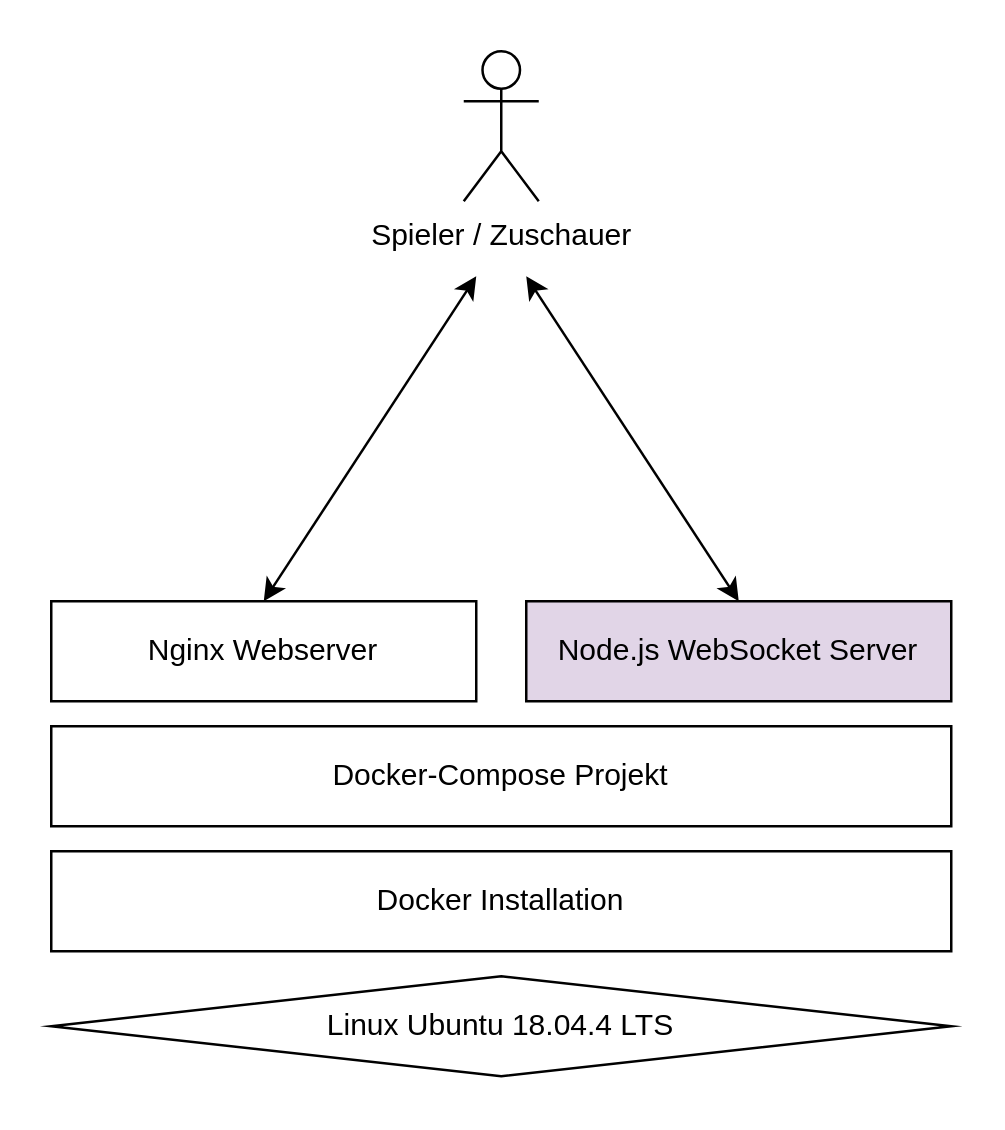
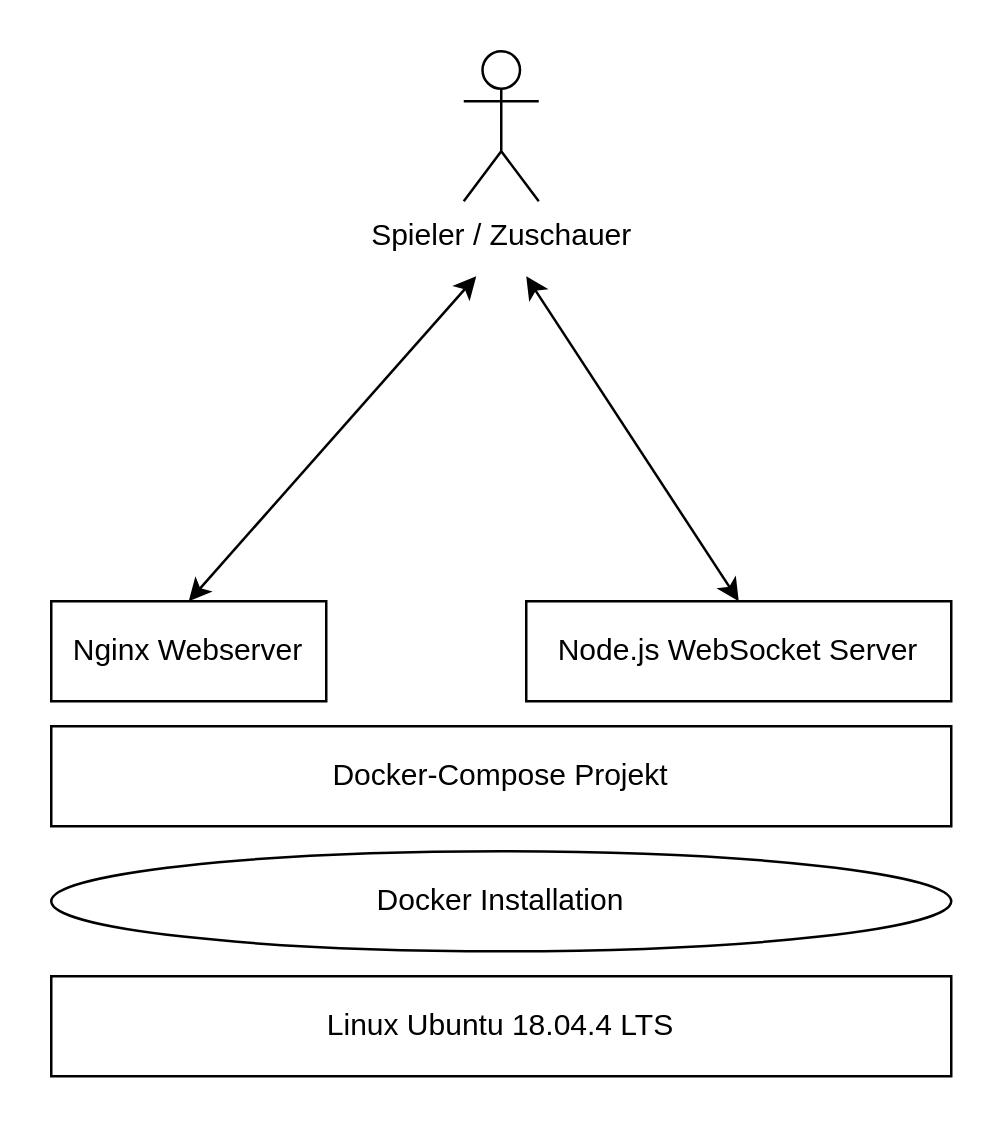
  <mxCell id="0" />
  <mxCell id="1" parent="0" />
- <mxCell id="2" value="Linux&amp;nbsp;Ubuntu 18.04.4 LTS" style="rhombus;whiteSpace=wrap;html=1;" vertex="1" parent="1"><mxGeometry x="20" y="390" width="360" height="40" as="geometry" /></mxCell>
- <mxCell id="3" value="Docker Installation" style="rounded=0;whiteSpace=wrap;html=1;" vertex="1" parent="1"><mxGeometry x="20" y="340" width="360" height="40" as="geometry" /></mxCell>
+ <mxCell id="2" value="Linux&amp;nbsp;Ubuntu 18.04.4 LTS" style="rounded=0;whiteSpace=wrap;html=1;" vertex="1" parent="1"><mxGeometry x="20" y="390" width="360" height="40" as="geometry" /></mxCell>
+ <mxCell id="3" value="Docker Installation" style="ellipse;whiteSpace=wrap;html=1;" vertex="1" parent="1"><mxGeometry x="20" y="340" width="360" height="40" as="geometry" /></mxCell>
  <mxCell id="4" value="Docker-Compose Projekt" style="rounded=0;whiteSpace=wrap;html=1;" vertex="1" parent="1"><mxGeometry x="20" y="290" width="360" height="40" as="geometry" /></mxCell>
- <mxCell id="5" value="Nginx Webserver" style="rounded=0;whiteSpace=wrap;html=1;" vertex="1" parent="1"><mxGeometry x="20" y="240" width="170" height="40" as="geometry" /></mxCell>
- <mxCell id="6" value="Node.js WebSocket Server" style="rounded=0;whiteSpace=wrap;html=1;fillColor=#e1d5e7;" vertex="1" parent="1"><mxGeometry x="210" y="240" width="170" height="40" as="geometry" /></mxCell>
+ <mxCell id="5" value="Nginx Webserver" style="rounded=0;whiteSpace=wrap;html=1;" vertex="1" parent="1"><mxGeometry x="20" y="240" width="110" height="40" as="geometry" /></mxCell>
+ <mxCell id="6" value="Node.js WebSocket Server" style="rounded=0;whiteSpace=wrap;html=1;" vertex="1" parent="1"><mxGeometry x="210" y="240" width="170" height="40" as="geometry" /></mxCell>
  <mxCell id="7" value="Spieler / Zuschauer" style="shape=umlActor;verticalLabelPosition=bottom;labelBackgroundColor=#ffffff;verticalAlign=top;html=1;" vertex="1" parent="1"><mxGeometry x="185" y="20" width="30" height="60" as="geometry" /></mxCell>
  <mxCell id="8" value="" style="endArrow=classic;html=1;exitX=0.5;exitY=0;exitDx=0;exitDy=0;startArrow=classic;startFill=1;" edge="1" parent="1" source="5"><mxGeometry width="50" height="50" relative="1" as="geometry"><mxPoint x="100" y="210" as="sourcePoint" /><mxPoint x="190" y="110" as="targetPoint" /></mxGeometry></mxCell>
  <mxCell id="9" value="" style="endArrow=classic;html=1;exitX=0.5;exitY=0;exitDx=0;exitDy=0;startArrow=classic;startFill=1;" edge="1" parent="1" source="6"><mxGeometry width="50" height="50" relative="1" as="geometry"><mxPoint x="115" y="250" as="sourcePoint" /><mxPoint x="210" y="110" as="targetPoint" /></mxGeometry></mxCell>
